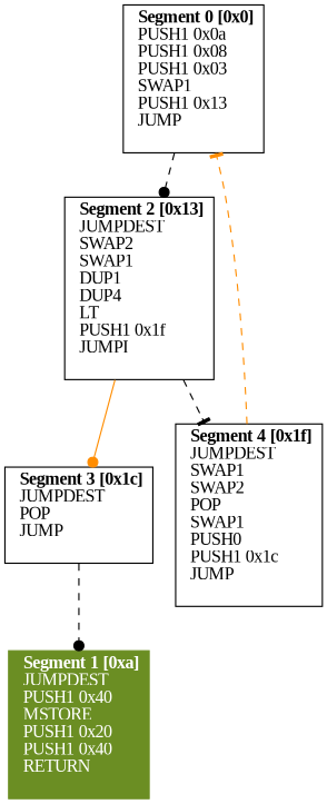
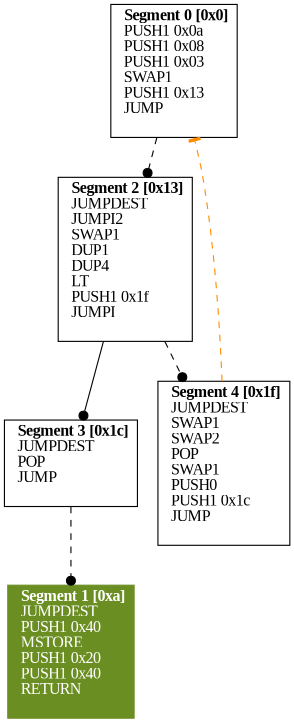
  digraph {
    fontname="Liberation Serif"
    ranking=TB
    node [fontname="Liberation Serif" shape=box]
    edge [arrowhead=dot color=black fontname="Liberation Serif" style=dashed]
    n1 [label=< <B>Segment 0 [0x0]</B><BR ALIGN="CENTER"/> PUSH1 0x0a <BR ALIGN="LEFT"/> PUSH1 0x08 <BR ALIGN="LEFT"/> PUSH1 0x03 <BR ALIGN="LEFT"/> SWAP1 <BR ALIGN="LEFT"/> PUSH1 0x13 <BR ALIGN="LEFT"/> JUMP <BR ALIGN="LEFT"/> >]
-   n2 [label=< <B>Segment 2 [0x13]</B><BR ALIGN="CENTER"/> JUMPDEST <BR ALIGN="LEFT"/> SWAP2 <BR ALIGN="LEFT"/> SWAP1 <BR ALIGN="LEFT"/> DUP1 <BR ALIGN="LEFT"/> DUP4 <BR ALIGN="LEFT"/> LT <BR ALIGN="LEFT"/> PUSH1 0x1f <BR ALIGN="LEFT"/> JUMPI <BR ALIGN="LEFT"/> >]
+   n2 [label=< <B>Segment 2 [0x13]</B><BR ALIGN="CENTER"/> JUMPDEST <BR ALIGN="LEFT"/> JUMPI2 <BR ALIGN="LEFT"/> SWAP1 <BR ALIGN="LEFT"/> DUP1 <BR ALIGN="LEFT"/> DUP4 <BR ALIGN="LEFT"/> LT <BR ALIGN="LEFT"/> PUSH1 0x1f <BR ALIGN="LEFT"/> JUMPI <BR ALIGN="LEFT"/> >]
    n3 [label=< <B>Segment 3 [0x1c]</B><BR ALIGN="CENTER"/> JUMPDEST <BR ALIGN="LEFT"/> POP <BR ALIGN="LEFT"/> JUMP <BR ALIGN="LEFT"/> >]
    n4 [label=< <B>Segment 4 [0x1f]</B><BR ALIGN="CENTER"/> JUMPDEST <BR ALIGN="LEFT"/> SWAP1 <BR ALIGN="LEFT"/> SWAP2 <BR ALIGN="LEFT"/> POP <BR ALIGN="LEFT"/> SWAP1 <BR ALIGN="LEFT"/> PUSH0 <BR ALIGN="LEFT"/> PUSH1 0x1c <BR ALIGN="LEFT"/> JUMP <BR ALIGN="LEFT"/> >]
    n5 [color=olivedrab fontcolor=white label=< <B>Segment 1 [0xa]</B><BR ALIGN="CENTER"/> JUMPDEST <BR ALIGN="LEFT"/> PUSH1 0x40 <BR ALIGN="LEFT"/> MSTORE <BR ALIGN="LEFT"/> PUSH1 0x20 <BR ALIGN="LEFT"/> PUSH1 0x40 <BR ALIGN="LEFT"/> RETURN <BR ALIGN="LEFT"/> > style=filled]
    n1 -> n2
-   n2 -> n3 [color=darkorange style=""]
-   n2 -> n4 [arrowhead=tee]
+   n2 -> n3 [style=""]
+   n2 -> n4
    n3 -> n5
    n4 -> n1 [arrowhead=tee color=darkorange]
  }
